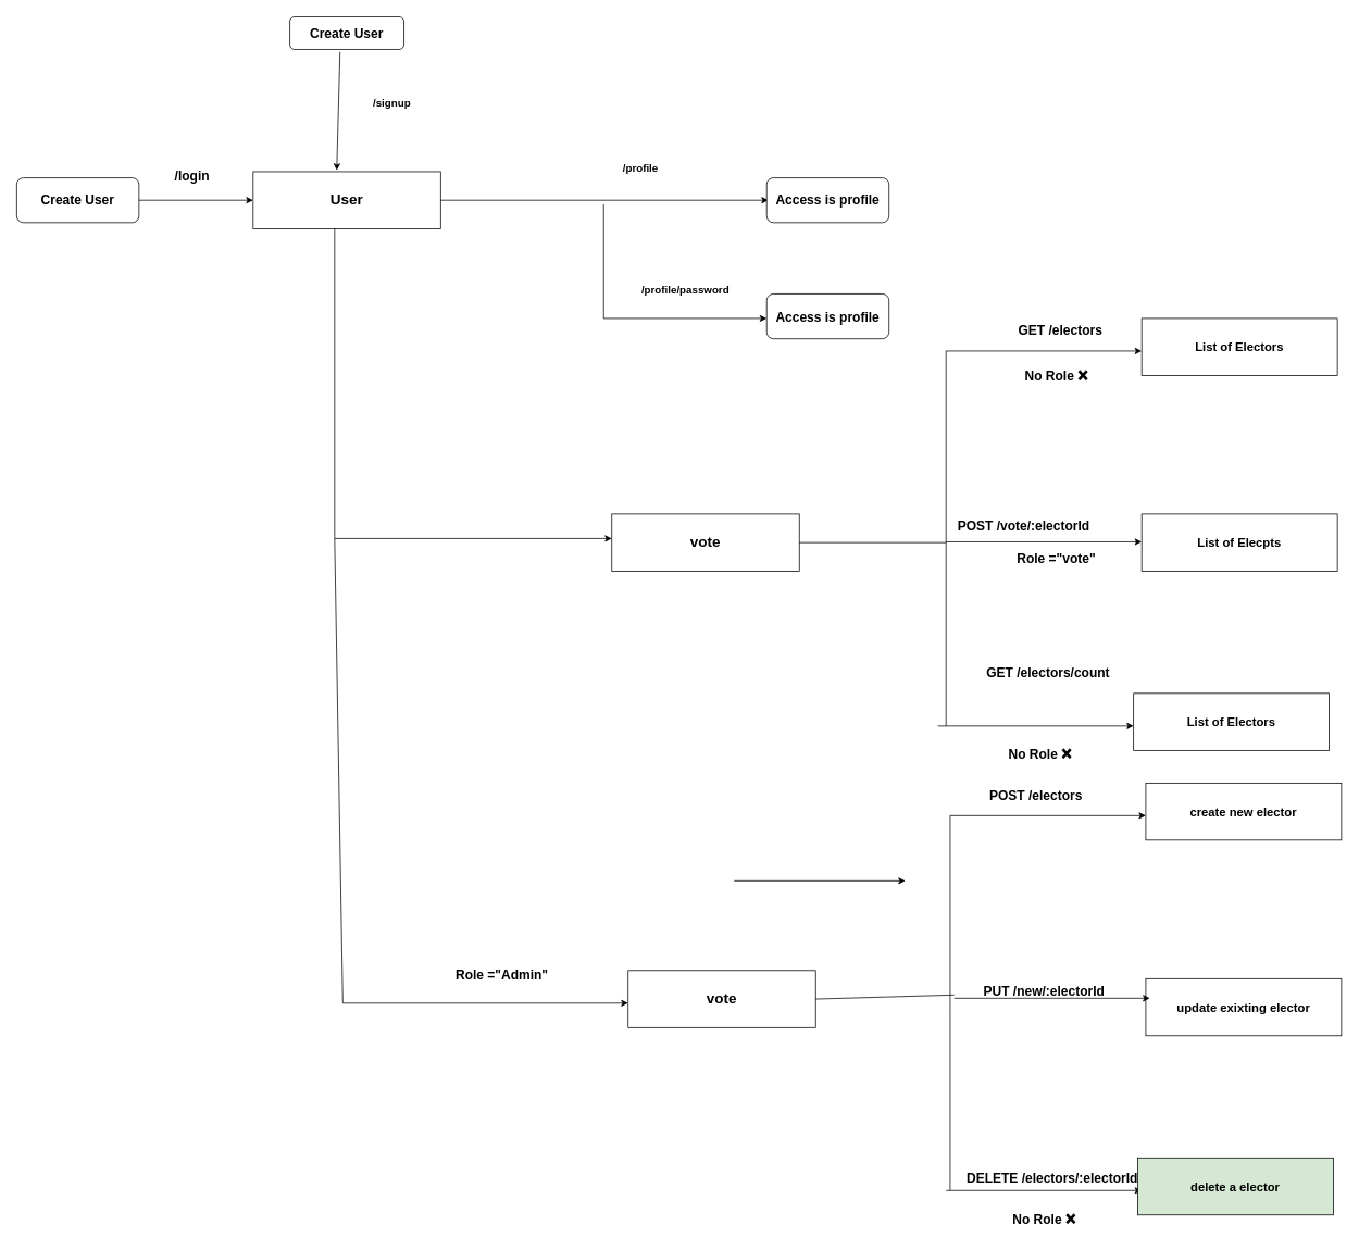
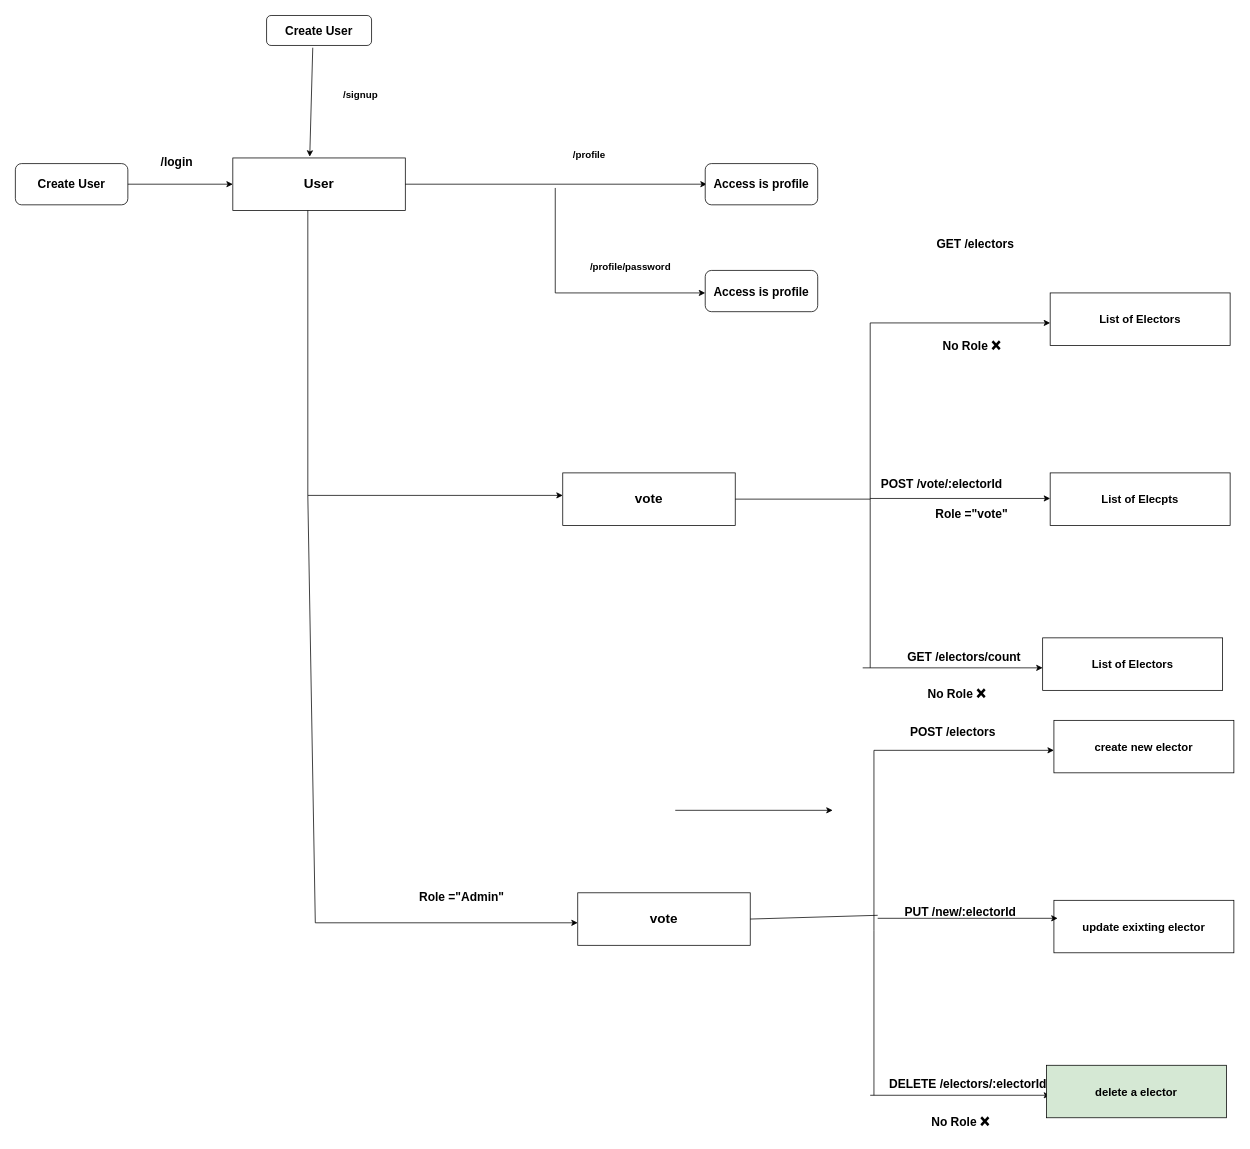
  <mxCell id="0" />
  <mxCell id="1" parent="0" />
  <mxCell id="2" value="Create User" style="rounded=1;whiteSpace=wrap;html=1;fontStyle=1;fontSize=16;" vertex="1" parent="1"><mxGeometry x="355" y="20" width="140" height="40" as="geometry" /></mxCell>
  <mxCell id="3" value="&lt;h2&gt;User&lt;/h2&gt;" style="rounded=0;whiteSpace=wrap;html=1;fontStyle=1" vertex="1" parent="1"><mxGeometry x="310" y="210" width="230" height="70" as="geometry" /></mxCell>
  <mxCell id="4" value="" style="endArrow=classic;html=1;rounded=0;entryX=0.446;entryY=-0.024;entryDx=0;entryDy=0;entryPerimeter=0;fontStyle=1;exitX=0.44;exitY=1.075;exitDx=0;exitDy=0;exitPerimeter=0;" edge="1" parent="1" source="2" target="3"><mxGeometry width="50" height="50" relative="1" as="geometry"><mxPoint x="410" y="70" as="sourcePoint" /><mxPoint x="412.05" y="200.01" as="targetPoint" /></mxGeometry></mxCell>
  <mxCell id="5" value="Create User" style="rounded=1;whiteSpace=wrap;html=1;fontStyle=1;fontSize=16;" vertex="1" parent="1"><mxGeometry x="20" y="217.5" width="150" height="55" as="geometry" /></mxCell>
  <mxCell id="6" value="" style="endArrow=classic;html=1;rounded=0;entryX=0;entryY=0.5;entryDx=0;entryDy=0;fontStyle=1" edge="1" parent="1" target="3"><mxGeometry width="50" height="50" relative="1" as="geometry"><mxPoint x="170" y="245" as="sourcePoint" /><mxPoint x="243" y="280" as="targetPoint" /></mxGeometry></mxCell>
  <mxCell id="7" value="" style="endArrow=classic;html=1;rounded=0;exitX=1;exitY=0.5;exitDx=0;exitDy=0;fontStyle=1" edge="1" parent="1" source="3"><mxGeometry width="50" height="50" relative="1" as="geometry"><mxPoint x="760" y="220" as="sourcePoint" /><mxPoint x="942.051" y="245" as="targetPoint" /></mxGeometry></mxCell>
  <mxCell id="8" value="&lt;font style=&quot;font-size: 13px;&quot;&gt;&lt;span style=&quot;font-size: 13px;&quot;&gt;/signup&lt;/span&gt;&lt;/font&gt;" style="text;html=1;align=center;verticalAlign=middle;resizable=0;points=[];autosize=1;strokeColor=none;fillColor=none;fontSize=13;fontStyle=1" vertex="1" parent="1"><mxGeometry x="445" y="110" width="70" height="30" as="geometry" /></mxCell>
  <mxCell id="9" value="&lt;font style=&quot;font-size: 16px;&quot;&gt;/login&lt;/font&gt;" style="text;html=1;align=center;verticalAlign=middle;resizable=0;points=[];autosize=1;strokeColor=none;fillColor=none;fontSize=12;fontStyle=1" vertex="1" parent="1"><mxGeometry x="205" y="200" width="60" height="30" as="geometry" /></mxCell>
  <mxCell id="10" value="/profile" style="text;html=1;align=center;verticalAlign=middle;resizable=0;points=[];autosize=1;strokeColor=none;fillColor=none;fontSize=13;fontStyle=1" vertex="1" parent="1"><mxGeometry x="755" y="190" width="60" height="30" as="geometry" /></mxCell>
  <mxCell id="11" value="Access is profile" style="rounded=1;whiteSpace=wrap;html=1;fontStyle=1;fontSize=16;" vertex="1" parent="1"><mxGeometry x="940" y="217.5" width="150" height="55" as="geometry" /></mxCell>
  <mxCell id="12" value="" style="endArrow=classic;html=1;rounded=0;" edge="1" parent="1"><mxGeometry width="50" height="50" relative="1" as="geometry"><mxPoint x="740" y="250" as="sourcePoint" /><mxPoint x="940" y="390" as="targetPoint" /><Array as="points"><mxPoint x="740" y="390" /></Array></mxGeometry></mxCell>
  <mxCell id="13" value="Access is profile" style="rounded=1;whiteSpace=wrap;html=1;fontStyle=1;fontSize=16;" vertex="1" parent="1"><mxGeometry x="940" y="360" width="150" height="55" as="geometry" /></mxCell>
  <mxCell id="14" value="/profile/password" style="text;html=1;align=center;verticalAlign=middle;resizable=0;points=[];autosize=1;strokeColor=none;fillColor=none;fontSize=13;fontStyle=1" vertex="1" parent="1"><mxGeometry x="780" y="340" width="120" height="30" as="geometry" /></mxCell>
  <mxCell id="15" value="" style="endArrow=classic;html=1;rounded=0;" edge="1" parent="1"><mxGeometry width="50" height="50" relative="1" as="geometry"><mxPoint x="410" y="280" as="sourcePoint" /><mxPoint x="750" y="660" as="targetPoint" /><Array as="points"><mxPoint x="410" y="660" /></Array></mxGeometry></mxCell>
  <mxCell id="16" value="&lt;font style=&quot;font-size: 18px;&quot;&gt;vote&lt;/font&gt;" style="rounded=0;whiteSpace=wrap;html=1;fontStyle=1" vertex="1" parent="1"><mxGeometry x="750" y="630" width="230" height="70" as="geometry" /></mxCell>
  <mxCell id="17" value="Role =&quot;vote&quot;" style="text;html=1;align=center;verticalAlign=middle;resizable=0;points=[];autosize=1;strokeColor=none;fillColor=none;fontSize=16;fontStyle=1" vertex="1" parent="1"><mxGeometry x="1240" y="670" width="110" height="30" as="geometry" /></mxCell>
  <mxCell id="18" value="" style="endArrow=none;html=1;rounded=0;exitX=1;exitY=0.5;exitDx=0;exitDy=0;" edge="1" parent="1" source="16"><mxGeometry width="50" height="50" relative="1" as="geometry"><mxPoint x="1000" y="720" as="sourcePoint" /><mxPoint x="1160" y="665" as="targetPoint" /></mxGeometry></mxCell>
  <mxCell id="19" value="" style="endArrow=none;html=1;rounded=0;" edge="1" parent="1"><mxGeometry width="50" height="50" relative="1" as="geometry"><mxPoint x="1160" y="890" as="sourcePoint" /><mxPoint x="1160" y="430" as="targetPoint" /><Array as="points"><mxPoint x="1160" y="670" /></Array></mxGeometry></mxCell>
  <mxCell id="20" value="" style="endArrow=classic;html=1;rounded=0;" edge="1" parent="1"><mxGeometry width="50" height="50" relative="1" as="geometry"><mxPoint x="1150" y="890" as="sourcePoint" /><mxPoint x="1390" y="890" as="targetPoint" /><Array as="points"><mxPoint x="1150" y="890" /></Array></mxGeometry></mxCell>
  <mxCell id="21" value="" style="endArrow=classic;html=1;rounded=0;" edge="1" parent="1"><mxGeometry width="50" height="50" relative="1" as="geometry"><mxPoint x="1160" y="430" as="sourcePoint" /><mxPoint x="1400" y="430" as="targetPoint" /><Array as="points"><mxPoint x="1160" y="430" /></Array></mxGeometry></mxCell>
  <mxCell id="22" value="" style="endArrow=classic;html=1;rounded=0;" edge="1" parent="1"><mxGeometry width="50" height="50" relative="1" as="geometry"><mxPoint x="1160" y="664.09" as="sourcePoint" /><mxPoint x="1400" y="664.09" as="targetPoint" /><Array as="points"><mxPoint x="1160" y="664.09" /></Array></mxGeometry></mxCell>
  <mxCell id="23" value="List of Electors" style="rounded=0;whiteSpace=wrap;html=1;fontSize=15;fontStyle=1" vertex="1" parent="1"><mxGeometry x="1400" y="390" width="240" height="70" as="geometry" /></mxCell>
  <mxCell id="24" value="List of Elecpts" style="rounded=0;whiteSpace=wrap;html=1;fontSize=15;fontStyle=1" vertex="1" parent="1"><mxGeometry x="1400" y="630" width="240" height="70" as="geometry" /></mxCell>
  <mxCell id="25" value="List of Electors" style="rounded=0;whiteSpace=wrap;html=1;fontSize=15;fontStyle=1" vertex="1" parent="1"><mxGeometry x="1390" y="850" width="240" height="70" as="geometry" /></mxCell>
- <mxCell id="26" value="GET /electors" style="text;html=1;align=center;verticalAlign=middle;resizable=0;points=[];autosize=1;strokeColor=none;fillColor=none;fontSize=16;fontStyle=1" vertex="1" parent="1"><mxGeometry x="1240" y="390" width="120" height="30" as="geometry" /></mxCell>
+ <mxCell id="26" value="GET /electors" style="text;html=1;align=center;verticalAlign=middle;resizable=0;points=[];autosize=1;strokeColor=none;fillColor=none;fontSize=16;fontStyle=1" vertex="1" parent="1"><mxGeometry x="1240" y="310" width="120" height="30" as="geometry" /></mxCell>
  <mxCell id="27" value="POST /vote/:electorId" style="text;html=1;align=center;verticalAlign=middle;resizable=0;points=[];autosize=1;strokeColor=none;fillColor=none;fontSize=16;fontStyle=1" vertex="1" parent="1"><mxGeometry x="1165" y="630" width="180" height="30" as="geometry" /></mxCell>
- <mxCell id="28" value="GET /electors/count" style="text;html=1;align=center;verticalAlign=middle;resizable=0;points=[];autosize=1;strokeColor=none;fillColor=none;fontSize=16;fontStyle=1" vertex="1" parent="1"><mxGeometry x="1205" y="810" width="160" height="30" as="geometry" /></mxCell>
+ <mxCell id="28" value="GET /electors/count" style="text;html=1;align=center;verticalAlign=middle;resizable=0;points=[];autosize=1;strokeColor=none;fillColor=none;fontSize=16;fontStyle=1" vertex="1" parent="1"><mxGeometry x="1205" y="860" width="160" height="30" as="geometry" /></mxCell>
  <mxCell id="29" value="No Role ❌" style="text;html=1;align=center;verticalAlign=middle;resizable=0;points=[];autosize=1;strokeColor=none;fillColor=none;fontSize=16;fontStyle=1" vertex="1" parent="1"><mxGeometry x="1240" y="445" width="110" height="30" as="geometry" /></mxCell>
  <mxCell id="30" value="No Role ❌" style="text;html=1;align=center;verticalAlign=middle;resizable=0;points=[];autosize=1;strokeColor=none;fillColor=none;fontSize=16;fontStyle=1" vertex="1" parent="1"><mxGeometry x="1220" y="910" width="110" height="30" as="geometry" /></mxCell>
  <mxCell id="31" value="" style="endArrow=classic;html=1;rounded=0;" edge="1" parent="1"><mxGeometry width="50" height="50" relative="1" as="geometry"><mxPoint x="410" y="660" as="sourcePoint" /><mxPoint x="770" y="1230" as="targetPoint" /><Array as="points"><mxPoint x="420" y="1230" /></Array></mxGeometry></mxCell>
  <mxCell id="32" value="&lt;font style=&quot;font-size: 18px;&quot;&gt;vote&lt;/font&gt;" style="rounded=0;whiteSpace=wrap;html=1;fontStyle=1" vertex="1" parent="1"><mxGeometry x="770" y="1190" width="230" height="70" as="geometry" /></mxCell>
  <mxCell id="33" value="" style="endArrow=none;html=1;rounded=0;exitX=1;exitY=0.5;exitDx=0;exitDy=0;" edge="1" source="32" parent="1"><mxGeometry width="50" height="50" relative="1" as="geometry"><mxPoint x="1005" y="1290" as="sourcePoint" /><mxPoint x="1170" y="1220" as="targetPoint" /></mxGeometry></mxCell>
  <mxCell id="34" value="" style="endArrow=none;html=1;rounded=0;" edge="1" parent="1"><mxGeometry width="50" height="50" relative="1" as="geometry"><mxPoint x="1165" y="1460" as="sourcePoint" /><mxPoint x="1165" y="1000" as="targetPoint" /><Array as="points"><mxPoint x="1165" y="1240" /></Array></mxGeometry></mxCell>
  <mxCell id="35" value="" style="endArrow=classic;html=1;rounded=0;" edge="1" parent="1"><mxGeometry width="50" height="50" relative="1" as="geometry"><mxPoint x="1160" y="1460" as="sourcePoint" /><mxPoint x="1400" y="1460" as="targetPoint" /><Array as="points"><mxPoint x="1160" y="1460" /></Array></mxGeometry></mxCell>
  <mxCell id="36" value="POST /electors" style="text;html=1;align=center;verticalAlign=middle;resizable=0;points=[];autosize=1;strokeColor=none;fillColor=none;fontSize=16;fontStyle=1" vertex="1" parent="1"><mxGeometry x="1205" y="960" width="130" height="30" as="geometry" /></mxCell>
  <mxCell id="37" value="create new elector" style="rounded=0;whiteSpace=wrap;html=1;fontSize=15;fontStyle=1" vertex="1" parent="1"><mxGeometry x="1405" y="960" width="240" height="70" as="geometry" /></mxCell>
  <mxCell id="38" value="update exixting elector" style="rounded=0;whiteSpace=wrap;html=1;fontSize=15;fontStyle=1" vertex="1" parent="1"><mxGeometry x="1405" y="1200" width="240" height="70" as="geometry" /></mxCell>
  <mxCell id="39" value="PUT /new/:electorId" style="text;html=1;align=center;verticalAlign=middle;resizable=0;points=[];autosize=1;strokeColor=none;fillColor=none;fontSize=16;fontStyle=1" vertex="1" parent="1"><mxGeometry x="1190" y="1200" width="180" height="30" as="geometry" /></mxCell>
  <mxCell id="40" value="delete a elector" style="rounded=0;whiteSpace=wrap;html=1;fontSize=15;fontStyle=1;fillColor=#d5e8d4;" vertex="1" parent="1"><mxGeometry x="1395" y="1420" width="240" height="70" as="geometry" /></mxCell>
  <mxCell id="41" value="No Role ❌" style="text;html=1;align=center;verticalAlign=middle;resizable=0;points=[];autosize=1;strokeColor=none;fillColor=none;fontSize=16;fontStyle=1" vertex="1" parent="1"><mxGeometry x="1225" y="1480" width="110" height="30" as="geometry" /></mxCell>
  <mxCell id="42" value="DELETE /electors/:electorId" style="text;html=1;align=center;verticalAlign=middle;resizable=0;points=[];autosize=1;strokeColor=none;fillColor=none;fontSize=16;fontStyle=1" vertex="1" parent="1"><mxGeometry x="1180" y="1430" width="220" height="30" as="geometry" /></mxCell>
  <mxCell id="43" value="" style="endArrow=classic;html=1;rounded=0;" edge="1" parent="1"><mxGeometry width="50" height="50" relative="1" as="geometry"><mxPoint x="900" y="1080" as="sourcePoint" /><mxPoint x="1110" y="1080" as="targetPoint" /></mxGeometry></mxCell>
  <mxCell id="44" value="" style="endArrow=classic;html=1;rounded=0;" edge="1" parent="1"><mxGeometry width="50" height="50" relative="1" as="geometry"><mxPoint x="1165" y="1000" as="sourcePoint" /><mxPoint x="1405" y="1000" as="targetPoint" /><Array as="points"><mxPoint x="1165" y="1000" /></Array></mxGeometry></mxCell>
  <mxCell id="45" value="" style="endArrow=classic;html=1;rounded=0;" edge="1" parent="1"><mxGeometry width="50" height="50" relative="1" as="geometry"><mxPoint x="1170" y="1224" as="sourcePoint" /><mxPoint x="1410" y="1224" as="targetPoint" /><Array as="points"><mxPoint x="1170" y="1224" /></Array></mxGeometry></mxCell>
  <mxCell id="46" value="Role =&quot;Admin&quot;" style="text;html=1;align=center;verticalAlign=middle;resizable=0;points=[];autosize=1;strokeColor=none;fillColor=none;fontSize=16;fontStyle=1" vertex="1" parent="1"><mxGeometry x="550" y="1180" width="130" height="30" as="geometry" /></mxCell>
